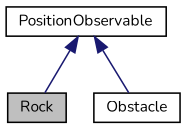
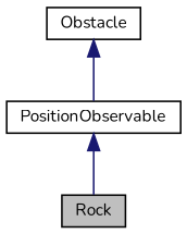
  digraph {
    fontname=Nunito
    node [color=black fillcolor=white fontname=Nunito fontsize=10 shape=record style=filled]
    edge [color=midnightblue dir=back fontname=Nunito fontsize=10 labelfontname=Helvetica labelfontsize=10 style=solid]
    n1 [fillcolor=grey75 fontcolor=black height=0.2 label=Rock width=0.4]
    n2 [height=0.2 label=Obstacle width=0.4]
    n3 [height=0.2 label=PositionObservable width=0.4]
    n3 -> n1
-   n3 -> n2
+   n2 -> n3
  }
